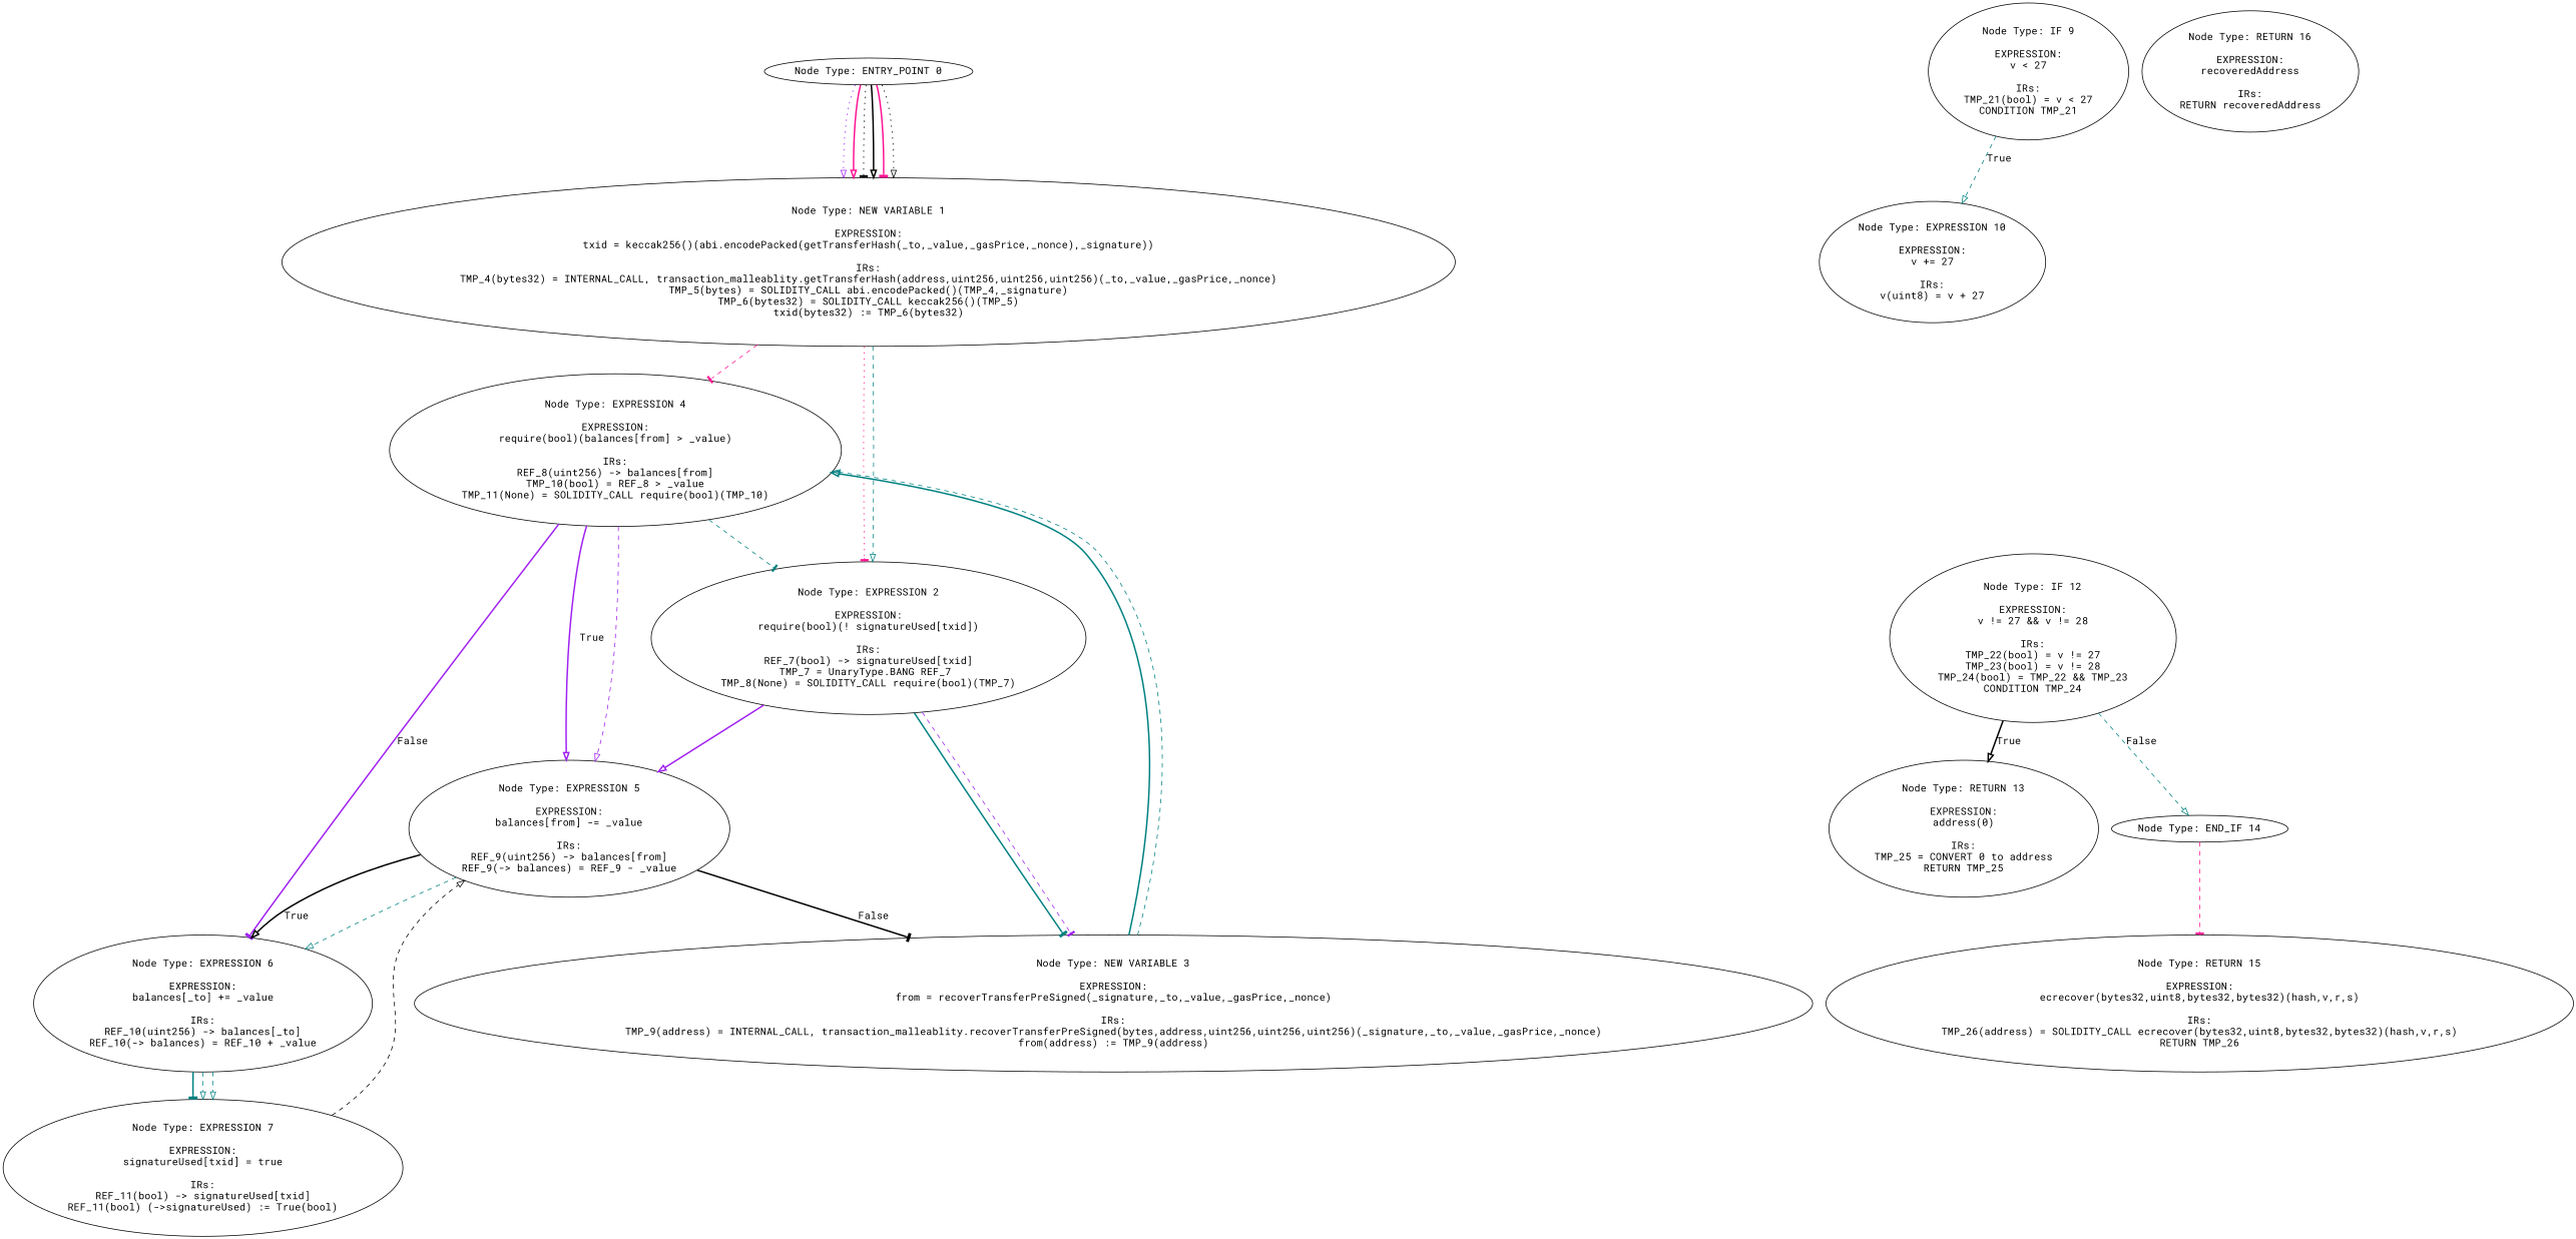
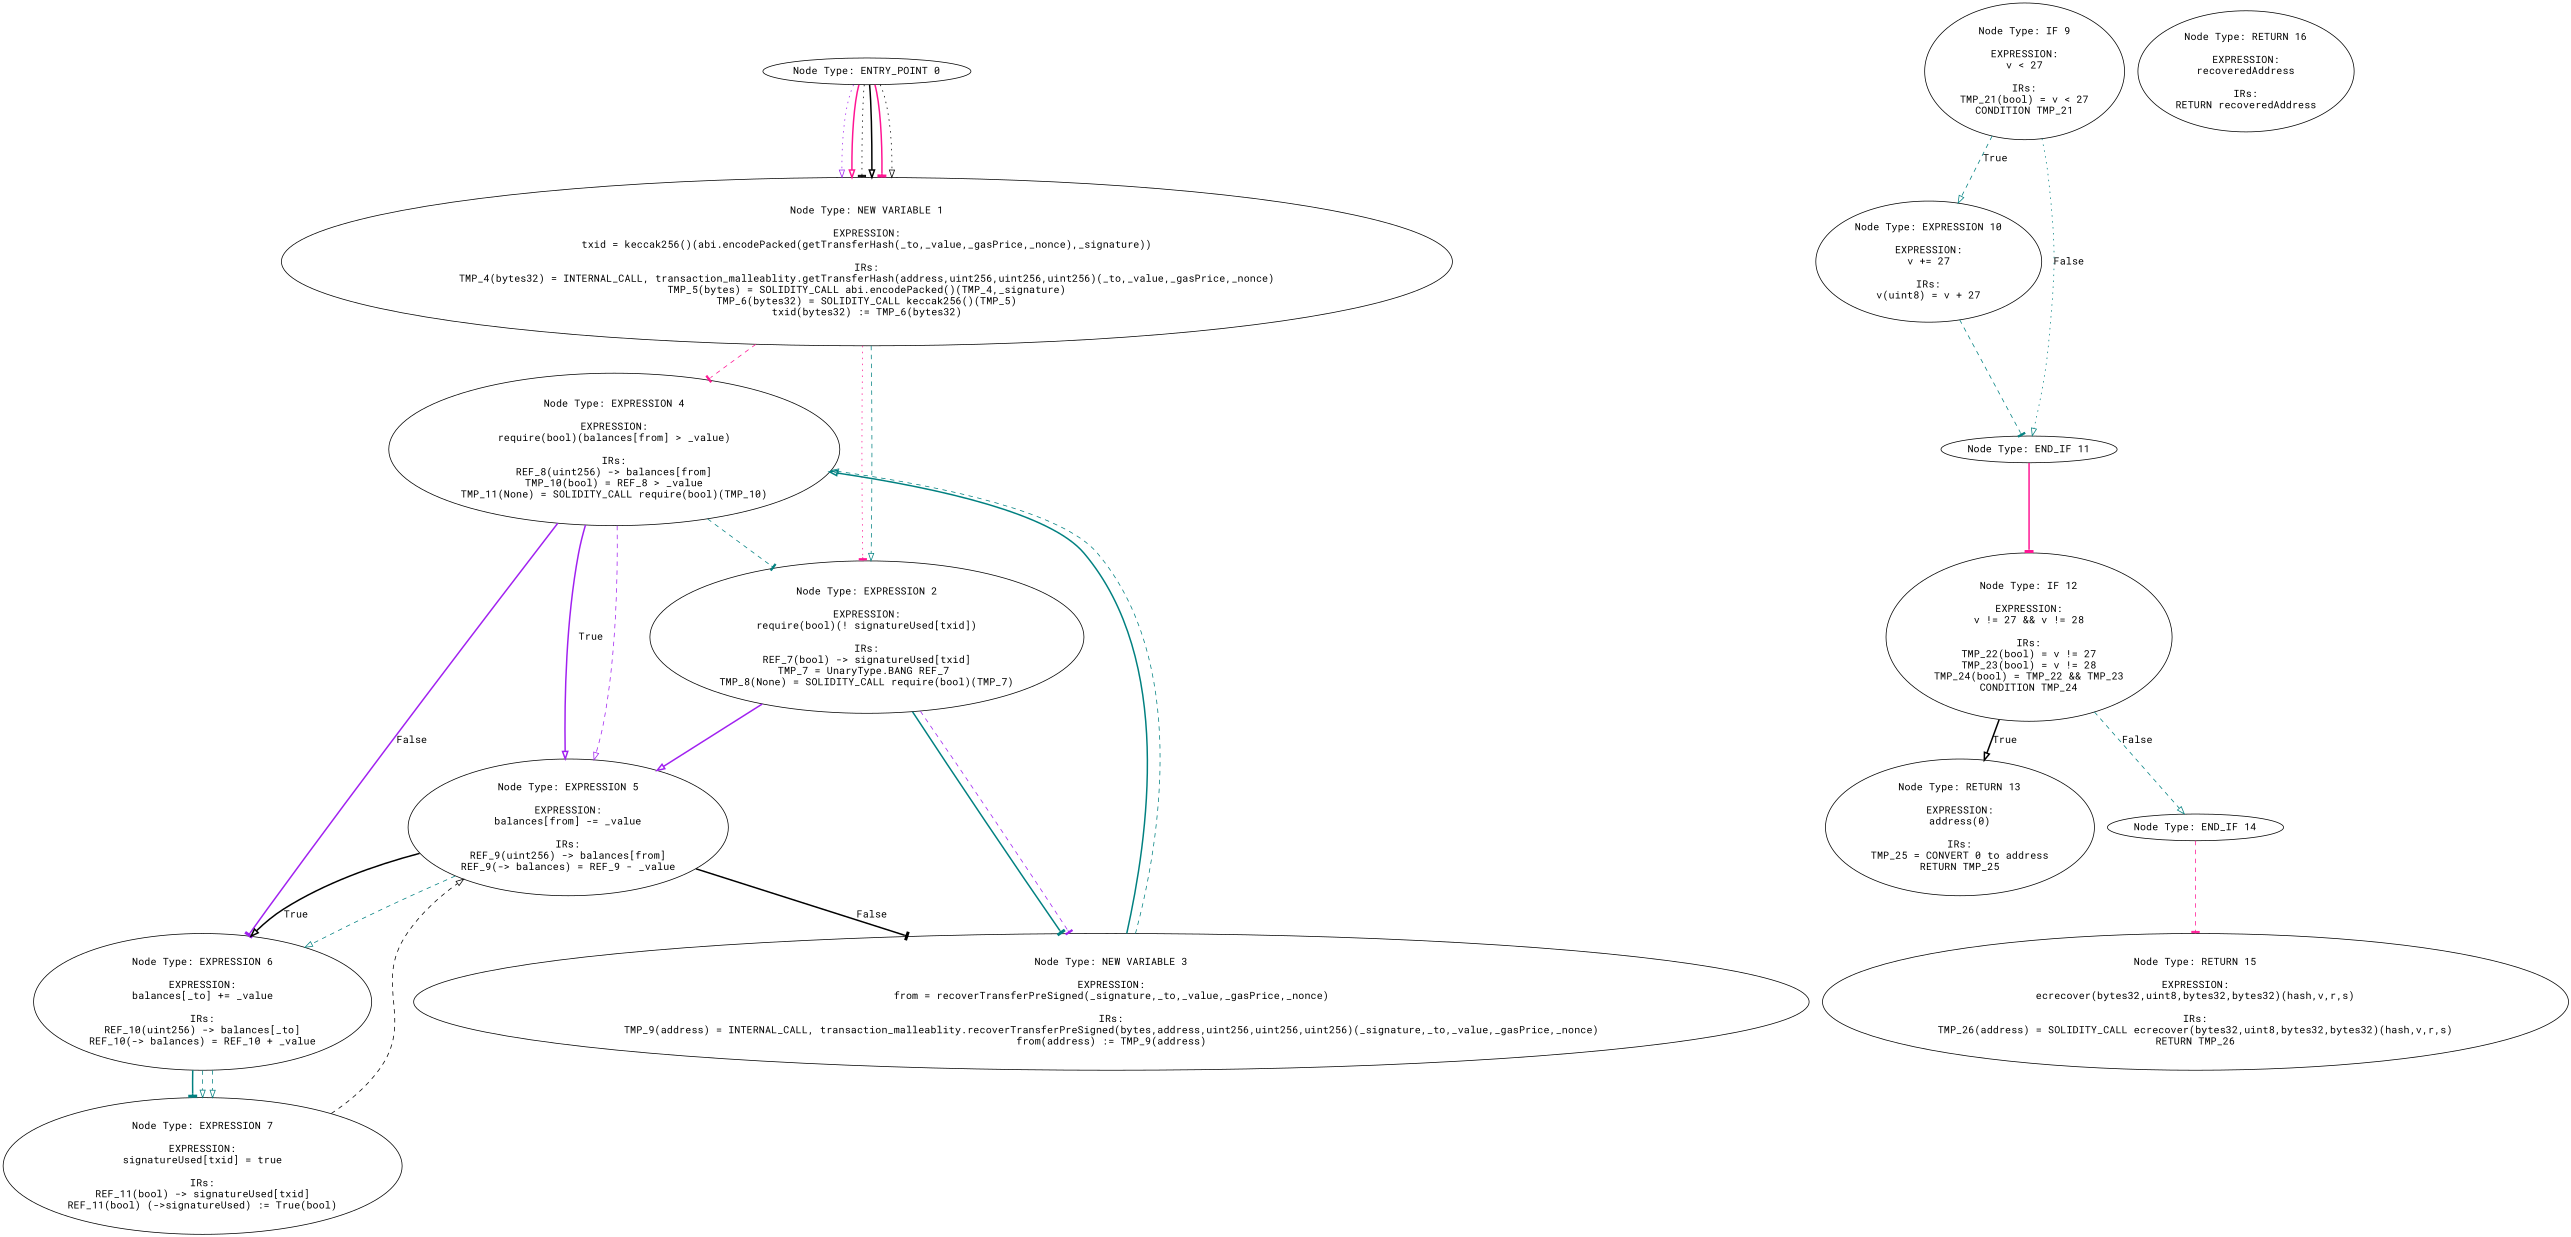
  digraph {
    fontname="Roboto Mono"
    node [fontname="Roboto Mono"]
    edge [arrowhead=onormal color=teal fontname="Roboto Mono" style=dashed]
    n1 [label="Node Type: ENTRY_POINT 0\n"]
    n2 [label="Node Type: NEW VARIABLE 1\n\nEXPRESSION:\ntxid = keccak256()(abi.encodePacked(getTransferHash(_to,_value,_gasPrice,_nonce),_signature))\n\nIRs:\nTMP_4(bytes32) = INTERNAL_CALL, transaction_malleablity.getTransferHash(address,uint256,uint256,uint256)(_to,_value,_gasPrice,_nonce)\nTMP_5(bytes) = SOLIDITY_CALL abi.encodePacked()(TMP_4,_signature)\nTMP_6(bytes32) = SOLIDITY_CALL keccak256()(TMP_5)\ntxid(bytes32) := TMP_6(bytes32)"]
    n3 [label="Node Type: EXPRESSION 4\n\nEXPRESSION:\nrequire(bool)(balances[from] > _value)\n\nIRs:\nREF_8(uint256) -> balances[from]\nTMP_10(bool) = REF_8 > _value\nTMP_11(None) = SOLIDITY_CALL require(bool)(TMP_10)"]
    n4 [label="Node Type: EXPRESSION 2\n\nEXPRESSION:\nrequire(bool)(! signatureUsed[txid])\n\nIRs:\nREF_7(bool) -> signatureUsed[txid]\nTMP_7 = UnaryType.BANG REF_7 \nTMP_8(None) = SOLIDITY_CALL require(bool)(TMP_7)"]
    n5 [label="Node Type: EXPRESSION 5\n\nEXPRESSION:\nbalances[from] -= _value\n\nIRs:\nREF_9(uint256) -> balances[from]\nREF_9(-> balances) = REF_9 - _value"]
    n6 [label="Node Type: EXPRESSION 6\n\nEXPRESSION:\nbalances[_to] += _value\n\nIRs:\nREF_10(uint256) -> balances[_to]\nREF_10(-> balances) = REF_10 + _value"]
    n7 [label="Node Type: NEW VARIABLE 3\n\nEXPRESSION:\nfrom = recoverTransferPreSigned(_signature,_to,_value,_gasPrice,_nonce)\n\nIRs:\nTMP_9(address) = INTERNAL_CALL, transaction_malleablity.recoverTransferPreSigned(bytes,address,uint256,uint256,uint256)(_signature,_to,_value,_gasPrice,_nonce)\nfrom(address) := TMP_9(address)"]
    n8 [label="Node Type: EXPRESSION 7\n\nEXPRESSION:\nsignatureUsed[txid] = true\n\nIRs:\nREF_11(bool) -> signatureUsed[txid]\nREF_11(bool) (->signatureUsed) := True(bool)"]
    n9 [label="Node Type: IF 9\n\nEXPRESSION:\nv < 27\n\nIRs:\nTMP_21(bool) = v < 27\nCONDITION TMP_21"]
    n10 [label="Node Type: EXPRESSION 10\n\nEXPRESSION:\nv += 27\n\nIRs:\nv(uint8) = v + 27"]
+   n11 [label="Node Type: END_IF 11\n"]
    n12 [label="Node Type: IF 12\n\nEXPRESSION:\nv != 27 && v != 28\n\nIRs:\nTMP_22(bool) = v != 27\nTMP_23(bool) = v != 28\nTMP_24(bool) = TMP_22 && TMP_23\nCONDITION TMP_24"]
    n13 [label="Node Type: RETURN 13\n\nEXPRESSION:\naddress(0)\n\nIRs:\nTMP_25 = CONVERT 0 to address\nRETURN TMP_25"]
    n14 [label="Node Type: END_IF 14\n"]
    n15 [label="Node Type: RETURN 15\n\nEXPRESSION:\necrecover(bytes32,uint8,bytes32,bytes32)(hash,v,r,s)\n\nIRs:\nTMP_26(address) = SOLIDITY_CALL ecrecover(bytes32,uint8,bytes32,bytes32)(hash,v,r,s)\nRETURN TMP_26"]
    n16 [label="Node Type: RETURN 16\n\nEXPRESSION:\nrecoveredAddress\n\nIRs:\nRETURN recoveredAddress"]
    n1 -> n2 [color=purple style=dotted]
    n1 -> n2 [color=deeppink style=bold]
    n1 -> n2 [arrowhead=tee color=black style=dotted]
    n1 -> n2 [color=black style=bold]
    n1 -> n2 [arrowhead=tee color=deeppink style=bold]
    n1 -> n2 [color=black style=dotted]
    n2 -> n3 [arrowhead=tee color=deeppink]
    n2 -> n4 [arrowhead=tee color=deeppink style=dotted]
    n2 -> n4
    n3 -> n4 [arrowhead=tee]
    n3 -> n5 [color=purple label=True style=bold]
    n3 -> n5 [color=purple]
    n3 -> n6 [arrowhead=tee color=purple label=False style=bold]
    n4 -> n5 [color=purple style=bold]
    n4 -> n7 [arrowhead=tee style=bold]
    n4 -> n7 [arrowhead=tee color=purple]
    n5 -> n6 [color=black label=True style=bold]
    n5 -> n6
    n5 -> n7 [arrowhead=tee color=black label=False style=bold]
    n6 -> n8 [arrowhead=tee style=bold]
    n6 -> n8
    n6 -> n8
    n7 -> n3 [style=bold]
    n7 -> n3
    n8 -> n5 [color=black]
    n9 -> n10 [label=True]
+   n9 -> n11 [label=False style=dotted]
+   n10 -> n11 [arrowhead=tee]
+   n11 -> n12 [arrowhead=tee color=deeppink style=bold]
    n12 -> n13 [color=black label=True style=bold]
    n12 -> n14 [label=False]
    n14 -> n15 [arrowhead=tee color=deeppink]
  }
